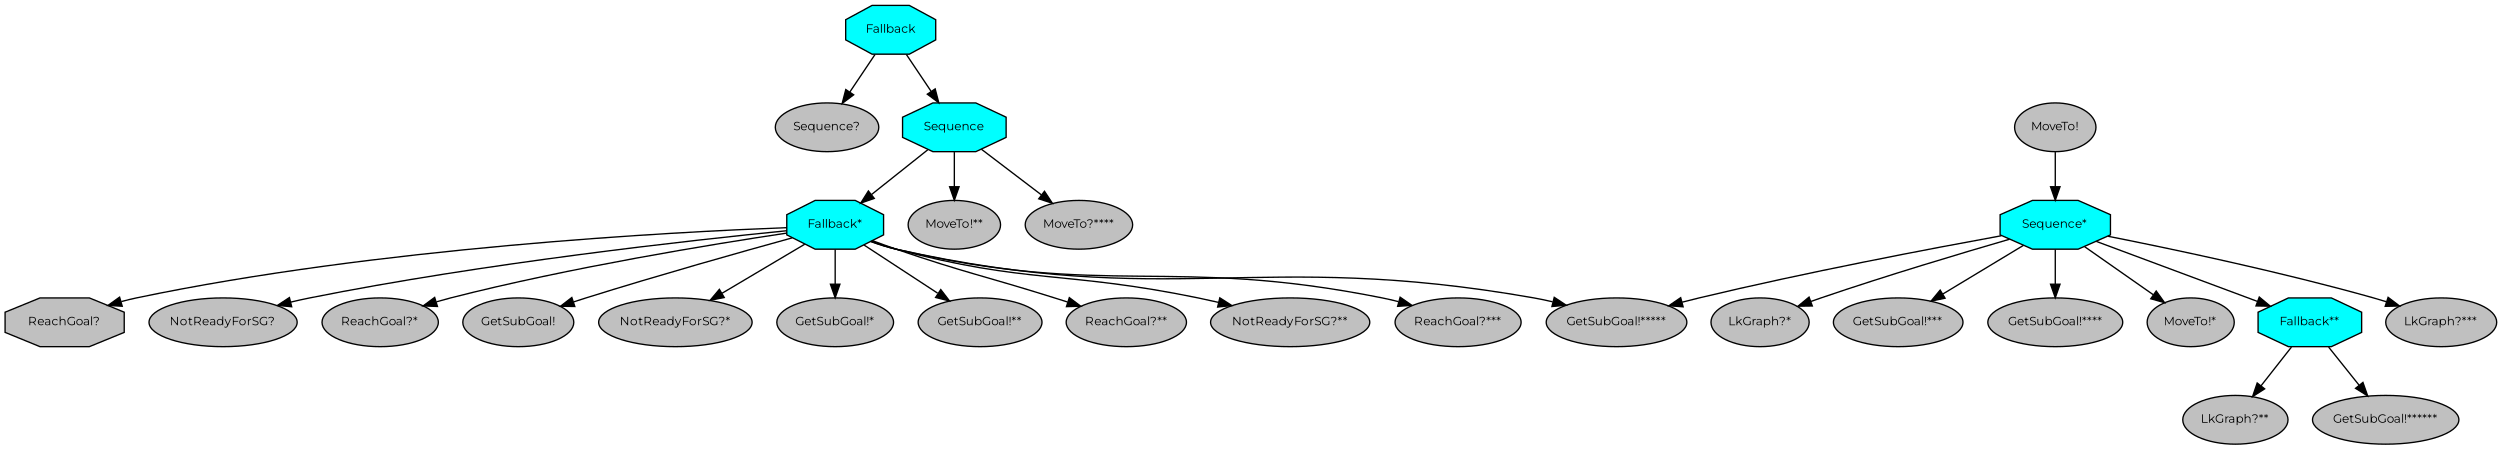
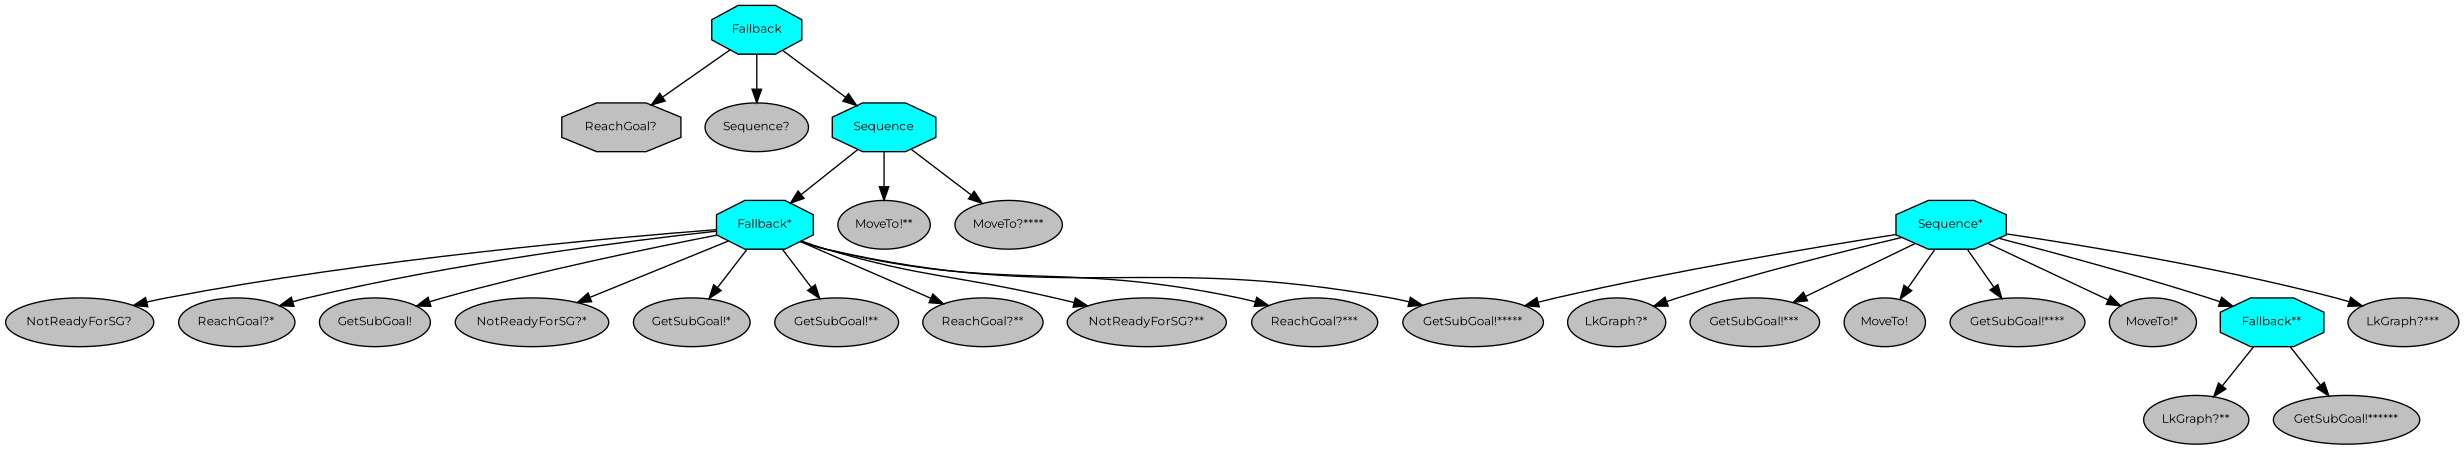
  digraph {
    fontname=Montserrat
    ordering=out
    node [fillcolor=gray fontcolor=black fontname=Montserrat fontsize=9 shape=ellipse style=filled]
    edge [fontname=Montserrat]
    n1 [fillcolor=cyan label=Fallback shape=octagon]
    n2 [label="ReachGoal?" shape=octagon]
    n3 [label="Sequence?"]
    n4 [fillcolor=cyan label=Sequence shape=octagon]
    n5 [fillcolor=cyan label="Fallback*" shape=octagon]
    n6 [label="MoveTo!**"]
    n7 [label="MoveTo?****"]
    n8 [label="NotReadyForSG?"]
    n9 [label="ReachGoal?*"]
    n10 [label="GetSubGoal!"]
    n11 [label="NotReadyForSG?*"]
    n12 [label="GetSubGoal!*"]
    n13 [label="GetSubGoal!**"]
    n14 [label="ReachGoal?**"]
    n15 [label="NotReadyForSG?**"]
    n16 [label="ReachGoal?***"]
    n17 [label="GetSubGoal!*****"]
    n18 [fillcolor=cyan label="Sequence*" shape=octagon]
    n19 [label="LkGraph?*"]
    n20 [label="GetSubGoal!***"]
    n21 [label="MoveTo!"]
    n22 [label="GetSubGoal!****"]
    n23 [label="MoveTo!*"]
    n24 [fillcolor=cyan label="Fallback**" shape=octagon]
    n25 [label="LkGraph?***"]
    n26 [label="LkGraph?**"]
    n27 [label="GetSubGoal!******"]
-   n5 -> n2
+   n1 -> n2
    n1 -> n3
    n1 -> n4
    n4 -> n5
    n4 -> n6
    n4 -> n7
    n5 -> n8
    n5 -> n9
    n5 -> n10
    n5 -> n11
    n5 -> n12
    n5 -> n13
    n5 -> n14
    n5 -> n15
    n5 -> n16
    n5 -> n17
    n18 -> n17
    n18 -> n19
    n18 -> n20
-   n21 -> n18
+   n18 -> n21
    n18 -> n22
    n18 -> n23
    n18 -> n24
    n18 -> n25
    n24 -> n26
    n24 -> n27
  }
